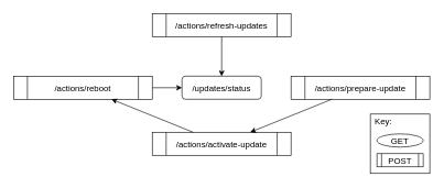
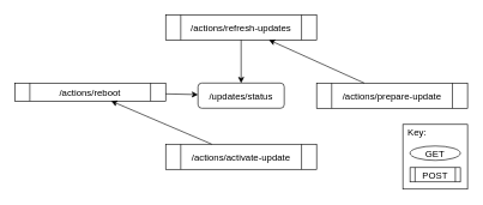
  <mxCell id="0" />
  <mxCell id="1" parent="0" />
  <mxCell id="2" value="/updates/status" style="rounded=1;whiteSpace=wrap;html=1;fontSize=13;" parent="1" vertex="1"><mxGeometry x="275" y="115" width="120" height="35" as="geometry" /></mxCell>
  <mxCell id="3" value="/actions/refresh-updates" style="shape=process;whiteSpace=wrap;html=1;backgroundOutline=1;fontSize=13;" parent="1" vertex="1"><mxGeometry x="230" y="20" width="210" height="35" as="geometry" /></mxCell>
  <mxCell id="4" value="/actions/prepare-update" style="shape=process;whiteSpace=wrap;html=1;backgroundOutline=1;fontSize=13;" parent="1" vertex="1"><mxGeometry x="440" y="115" width="210" height="35" as="geometry" /></mxCell>
  <mxCell id="5" value="/actions/activate-update" style="shape=process;whiteSpace=wrap;html=1;backgroundOutline=1;fontSize=13;" parent="1" vertex="1"><mxGeometry x="230" y="200" width="210" height="35" as="geometry" /></mxCell>
- <mxCell id="6" value="/actions/reboot" style="shape=process;whiteSpace=wrap;html=1;backgroundOutline=1;fontSize=13;" parent="1" vertex="1"><mxGeometry x="20" y="115" width="210" height="35" as="geometry" /></mxCell>
+ <mxCell id="6" value="/actions/reboot" style="shape=process;whiteSpace=wrap;html=1;backgroundOutline=1;fontSize=13;" parent="1" vertex="1"><mxGeometry x="20" y="115" width="210" height="25" as="geometry" /></mxCell>
  <mxCell id="7" value="" style="endArrow=classic;html=1;fontSize=13;" parent="1" source="3" target="2" edge="1"><mxGeometry width="50" height="50" relative="1" as="geometry"><mxPoint x="-20" y="370" as="sourcePoint" /><mxPoint x="530" y="40" as="targetPoint" /></mxGeometry></mxCell>
- <mxCell id="8" value="" style="endArrow=classic;html=1;fontSize=13;" parent="1" source="4" target="5" edge="1"><mxGeometry width="50" height="50" relative="1" as="geometry"><mxPoint x="-20" y="380" as="sourcePoint" /><mxPoint x="30" y="330" as="targetPoint" /></mxGeometry></mxCell>
+ <mxCell id="8" value="" style="endArrow=classic;html=1;fontSize=13;" parent="1" source="4" target="3" edge="1"><mxGeometry width="50" height="50" relative="1" as="geometry"><mxPoint x="-20" y="380" as="sourcePoint" /><mxPoint x="30" y="330" as="targetPoint" /></mxGeometry></mxCell>
  <mxCell id="9" value="" style="endArrow=classic;html=1;fontSize=13;" parent="1" source="5" target="6" edge="1"><mxGeometry width="50" height="50" relative="1" as="geometry"><mxPoint x="-20" y="380" as="sourcePoint" /><mxPoint x="30" y="330" as="targetPoint" /></mxGeometry></mxCell>
  <mxCell id="10" value="" style="endArrow=classic;html=1;fontSize=13;" parent="1" source="6" target="2" edge="1"><mxGeometry width="50" height="50" relative="1" as="geometry"><mxPoint x="-20" y="370" as="sourcePoint" /><mxPoint x="30" y="320" as="targetPoint" /></mxGeometry></mxCell>
  <mxCell id="11" value="" style="group" vertex="1" connectable="0" parent="1"><mxGeometry x="560" y="172.5" width="90" height="90" as="geometry" /></mxCell>
  <mxCell id="12" value="" style="rounded=0;whiteSpace=wrap;html=1;fontSize=13;" vertex="1" parent="11"><mxGeometry width="90" height="90" as="geometry" /></mxCell>
  <mxCell id="13" value="Key:" style="text;html=1;strokeColor=none;fillColor=none;align=center;verticalAlign=middle;whiteSpace=wrap;rounded=0;fontSize=13;" vertex="1" parent="11"><mxGeometry width="40" height="20" as="geometry" /></mxCell>
  <mxCell id="14" value="GET" style="ellipse;whiteSpace=wrap;html=1;fontSize=13;" vertex="1" parent="11"><mxGeometry x="10" y="30" width="70" height="20" as="geometry" /></mxCell>
  <mxCell id="15" value="POST" style="shape=process;whiteSpace=wrap;html=1;backgroundOutline=1;fontSize=13;" vertex="1" parent="11"><mxGeometry x="10" y="60" width="70" height="20" as="geometry" /></mxCell>
